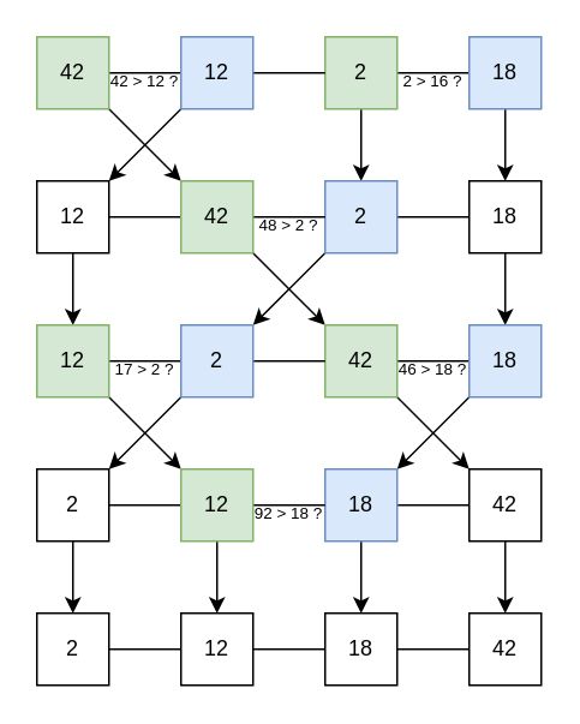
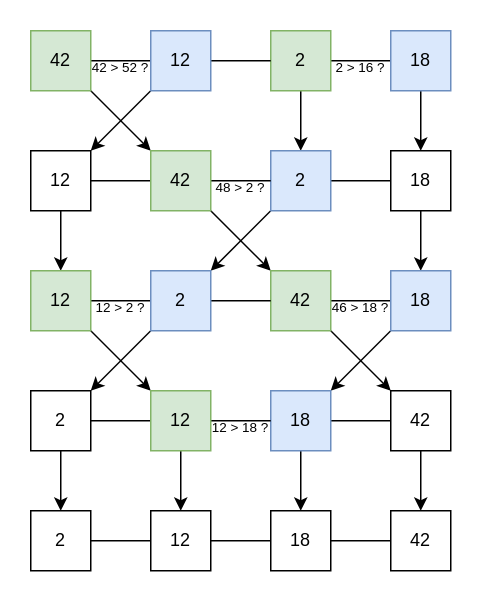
  <mxCell id="0" />
  <mxCell id="1" parent="0" />
  <mxCell id="2" style="edgeStyle=orthogonalEdgeStyle;rounded=0;orthogonalLoop=1;jettySize=auto;html=1;exitX=1;exitY=0.5;exitDx=0;exitDy=0;entryX=0;entryY=0.5;entryDx=0;entryDy=0;endArrow=none;endFill=0;" edge="1" parent="1" source="4" target="10"><mxGeometry relative="1" as="geometry" /></mxCell>
  <mxCell id="3" style="rounded=0;orthogonalLoop=1;jettySize=auto;html=1;exitX=1;exitY=1;exitDx=0;exitDy=0;entryX=0;entryY=0;entryDx=0;entryDy=0;endArrow=classic;endFill=1;" edge="1" parent="1" source="4" target="21"><mxGeometry relative="1" as="geometry" /></mxCell>
  <mxCell id="4" value="42" style="rounded=0;whiteSpace=wrap;html=1;fillColor=#d5e8d4;strokeColor=#82b366;" vertex="1" parent="1"><mxGeometry x="20" y="20" width="40" height="40" as="geometry" /></mxCell>
  <mxCell id="5" style="edgeStyle=orthogonalEdgeStyle;rounded=0;orthogonalLoop=1;jettySize=auto;html=1;exitX=1;exitY=0.5;exitDx=0;exitDy=0;entryX=0;entryY=0.5;entryDx=0;entryDy=0;endArrow=none;endFill=0;" edge="1" parent="1" source="7" target="12"><mxGeometry relative="1" as="geometry" /></mxCell>
  <mxCell id="6" style="edgeStyle=none;rounded=0;orthogonalLoop=1;jettySize=auto;html=1;exitX=0.5;exitY=1;exitDx=0;exitDy=0;entryX=0.5;entryY=0;entryDx=0;entryDy=0;endArrow=classic;endFill=1;" edge="1" parent="1" source="7" target="18"><mxGeometry relative="1" as="geometry" /></mxCell>
  <mxCell id="7" value="2" style="rounded=0;whiteSpace=wrap;html=1;fillColor=#d5e8d4;strokeColor=#82b366;" vertex="1" parent="1"><mxGeometry x="180" y="20" width="40" height="40" as="geometry" /></mxCell>
  <mxCell id="8" style="edgeStyle=orthogonalEdgeStyle;rounded=0;orthogonalLoop=1;jettySize=auto;html=1;exitX=1;exitY=0.5;exitDx=0;exitDy=0;entryX=0;entryY=0.5;entryDx=0;entryDy=0;endArrow=none;endFill=0;" edge="1" parent="1" source="10" target="7"><mxGeometry relative="1" as="geometry" /></mxCell>
  <mxCell id="9" style="edgeStyle=none;rounded=0;orthogonalLoop=1;jettySize=auto;html=1;exitX=0;exitY=1;exitDx=0;exitDy=0;entryX=1;entryY=0;entryDx=0;entryDy=0;endArrow=classic;endFill=1;" edge="1" parent="1" source="10" target="15"><mxGeometry relative="1" as="geometry" /></mxCell>
  <mxCell id="10" value="12" style="rounded=0;whiteSpace=wrap;html=1;fillColor=#dae8fc;strokeColor=#6c8ebf;" vertex="1" parent="1"><mxGeometry x="100" y="20" width="40" height="40" as="geometry" /></mxCell>
  <mxCell id="11" style="edgeStyle=none;rounded=0;orthogonalLoop=1;jettySize=auto;html=1;exitX=0.5;exitY=1;exitDx=0;exitDy=0;entryX=0.5;entryY=0;entryDx=0;entryDy=0;endArrow=classic;endFill=1;" edge="1" parent="1" source="12" target="23"><mxGeometry relative="1" as="geometry" /></mxCell>
  <mxCell id="12" value="18" style="rounded=0;whiteSpace=wrap;html=1;fillColor=#dae8fc;strokeColor=#6c8ebf;" vertex="1" parent="1"><mxGeometry x="260" y="20" width="40" height="40" as="geometry" /></mxCell>
  <mxCell id="13" style="edgeStyle=orthogonalEdgeStyle;rounded=0;orthogonalLoop=1;jettySize=auto;html=1;exitX=1;exitY=0.5;exitDx=0;exitDy=0;entryX=0;entryY=0.5;entryDx=0;entryDy=0;endArrow=none;endFill=0;" edge="1" parent="1" source="15" target="21"><mxGeometry relative="1" as="geometry" /></mxCell>
  <mxCell id="14" style="edgeStyle=none;rounded=0;orthogonalLoop=1;jettySize=auto;html=1;exitX=0.5;exitY=1;exitDx=0;exitDy=0;entryX=0.5;entryY=0;entryDx=0;entryDy=0;endArrow=classic;endFill=1;fontSize=9;" edge="1" parent="1" source="15" target="26"><mxGeometry relative="1" as="geometry" /></mxCell>
  <mxCell id="15" value="12" style="rounded=0;whiteSpace=wrap;html=1;" vertex="1" parent="1"><mxGeometry x="20" y="100" width="40" height="40" as="geometry" /></mxCell>
  <mxCell id="16" style="edgeStyle=orthogonalEdgeStyle;rounded=0;orthogonalLoop=1;jettySize=auto;html=1;exitX=1;exitY=0.5;exitDx=0;exitDy=0;entryX=0;entryY=0.5;entryDx=0;entryDy=0;endArrow=none;endFill=0;" edge="1" parent="1" source="18" target="23"><mxGeometry relative="1" as="geometry" /></mxCell>
  <mxCell id="17" style="edgeStyle=none;rounded=0;orthogonalLoop=1;jettySize=auto;html=1;exitX=0;exitY=1;exitDx=0;exitDy=0;entryX=1;entryY=0;entryDx=0;entryDy=0;endArrow=classic;endFill=1;fontSize=9;" edge="1" parent="1" source="18" target="32"><mxGeometry relative="1" as="geometry" /></mxCell>
  <mxCell id="18" value="2" style="rounded=0;whiteSpace=wrap;html=1;fillColor=#dae8fc;strokeColor=#6c8ebf;" vertex="1" parent="1"><mxGeometry x="180" y="100" width="40" height="40" as="geometry" /></mxCell>
  <mxCell id="19" style="edgeStyle=orthogonalEdgeStyle;rounded=0;orthogonalLoop=1;jettySize=auto;html=1;exitX=1;exitY=0.5;exitDx=0;exitDy=0;entryX=0;entryY=0.5;entryDx=0;entryDy=0;endArrow=none;endFill=0;" edge="1" parent="1" source="21" target="18"><mxGeometry relative="1" as="geometry" /></mxCell>
  <mxCell id="20" style="edgeStyle=none;rounded=0;orthogonalLoop=1;jettySize=auto;html=1;exitX=1;exitY=1;exitDx=0;exitDy=0;entryX=0;entryY=0;entryDx=0;entryDy=0;endArrow=classic;endFill=1;fontSize=9;" edge="1" parent="1" source="21" target="29"><mxGeometry relative="1" as="geometry" /></mxCell>
  <mxCell id="21" value="42" style="rounded=0;whiteSpace=wrap;html=1;fillColor=#d5e8d4;strokeColor=#82b366;" vertex="1" parent="1"><mxGeometry x="100" y="100" width="40" height="40" as="geometry" /></mxCell>
  <mxCell id="22" style="edgeStyle=none;rounded=0;orthogonalLoop=1;jettySize=auto;html=1;exitX=0.5;exitY=1;exitDx=0;exitDy=0;entryX=0.5;entryY=0;entryDx=0;entryDy=0;endArrow=classic;endFill=1;fontSize=9;" edge="1" parent="1" source="23" target="34"><mxGeometry relative="1" as="geometry" /></mxCell>
  <mxCell id="23" value="18" style="rounded=0;whiteSpace=wrap;html=1;" vertex="1" parent="1"><mxGeometry x="260" y="100" width="40" height="40" as="geometry" /></mxCell>
  <mxCell id="24" style="edgeStyle=orthogonalEdgeStyle;rounded=0;orthogonalLoop=1;jettySize=auto;html=1;exitX=1;exitY=0.5;exitDx=0;exitDy=0;entryX=0;entryY=0.5;entryDx=0;entryDy=0;endArrow=none;endFill=0;" edge="1" parent="1" source="26" target="32"><mxGeometry relative="1" as="geometry" /></mxCell>
  <mxCell id="25" style="edgeStyle=none;rounded=0;orthogonalLoop=1;jettySize=auto;html=1;exitX=1;exitY=1;exitDx=0;exitDy=0;entryX=0;entryY=0;entryDx=0;entryDy=0;endArrow=classic;endFill=1;fontSize=9;" edge="1" parent="1" source="26" target="43"><mxGeometry relative="1" as="geometry" /></mxCell>
  <mxCell id="26" value="12" style="rounded=0;whiteSpace=wrap;html=1;fillColor=#d5e8d4;strokeColor=#82b366;" vertex="1" parent="1"><mxGeometry x="20" y="180" width="40" height="40" as="geometry" /></mxCell>
  <mxCell id="27" style="edgeStyle=orthogonalEdgeStyle;rounded=0;orthogonalLoop=1;jettySize=auto;html=1;exitX=1;exitY=0.5;exitDx=0;exitDy=0;entryX=0;entryY=0.5;entryDx=0;entryDy=0;endArrow=none;endFill=0;" edge="1" parent="1" source="29" target="34"><mxGeometry relative="1" as="geometry" /></mxCell>
  <mxCell id="28" style="edgeStyle=none;rounded=0;orthogonalLoop=1;jettySize=auto;html=1;exitX=1;exitY=1;exitDx=0;exitDy=0;entryX=0;entryY=0;entryDx=0;entryDy=0;endArrow=classic;endFill=1;fontSize=9;" edge="1" parent="1" source="29" target="45"><mxGeometry relative="1" as="geometry" /></mxCell>
  <mxCell id="29" value="42" style="rounded=0;whiteSpace=wrap;html=1;fillColor=#d5e8d4;strokeColor=#82b366;" vertex="1" parent="1"><mxGeometry x="180" y="180" width="40" height="40" as="geometry" /></mxCell>
  <mxCell id="30" style="edgeStyle=orthogonalEdgeStyle;rounded=0;orthogonalLoop=1;jettySize=auto;html=1;exitX=1;exitY=0.5;exitDx=0;exitDy=0;entryX=0;entryY=0.5;entryDx=0;entryDy=0;endArrow=none;endFill=0;" edge="1" parent="1" source="32" target="29"><mxGeometry relative="1" as="geometry" /></mxCell>
  <mxCell id="31" style="edgeStyle=none;rounded=0;orthogonalLoop=1;jettySize=auto;html=1;exitX=0;exitY=1;exitDx=0;exitDy=0;entryX=1;entryY=0;entryDx=0;entryDy=0;endArrow=classic;endFill=1;fontSize=9;" edge="1" parent="1" source="32" target="37"><mxGeometry relative="1" as="geometry" /></mxCell>
  <mxCell id="32" value="2" style="rounded=0;whiteSpace=wrap;html=1;fillColor=#dae8fc;strokeColor=#6c8ebf;" vertex="1" parent="1"><mxGeometry x="100" y="180" width="40" height="40" as="geometry" /></mxCell>
  <mxCell id="33" style="edgeStyle=none;rounded=0;orthogonalLoop=1;jettySize=auto;html=1;exitX=0;exitY=1;exitDx=0;exitDy=0;entryX=1;entryY=0;entryDx=0;entryDy=0;endArrow=classic;endFill=1;fontSize=9;" edge="1" parent="1" source="34" target="40"><mxGeometry relative="1" as="geometry" /></mxCell>
  <mxCell id="34" value="18" style="rounded=0;whiteSpace=wrap;html=1;fillColor=#dae8fc;strokeColor=#6c8ebf;" vertex="1" parent="1"><mxGeometry x="260" y="180" width="40" height="40" as="geometry" /></mxCell>
  <mxCell id="35" style="edgeStyle=orthogonalEdgeStyle;rounded=0;orthogonalLoop=1;jettySize=auto;html=1;exitX=1;exitY=0.5;exitDx=0;exitDy=0;entryX=0;entryY=0.5;entryDx=0;entryDy=0;endArrow=none;endFill=0;" edge="1" parent="1" source="37" target="43"><mxGeometry relative="1" as="geometry" /></mxCell>
  <mxCell id="36" style="edgeStyle=none;rounded=0;orthogonalLoop=1;jettySize=auto;html=1;exitX=0.5;exitY=1;exitDx=0;exitDy=0;entryX=0.5;entryY=0;entryDx=0;entryDy=0;endArrow=classic;endFill=1;fontSize=9;" edge="1" parent="1" source="37" target="52"><mxGeometry relative="1" as="geometry" /></mxCell>
  <mxCell id="37" value="2" style="rounded=0;whiteSpace=wrap;html=1;" vertex="1" parent="1"><mxGeometry x="20" y="260" width="40" height="40" as="geometry" /></mxCell>
  <mxCell id="38" style="edgeStyle=orthogonalEdgeStyle;rounded=0;orthogonalLoop=1;jettySize=auto;html=1;exitX=1;exitY=0.5;exitDx=0;exitDy=0;entryX=0;entryY=0.5;entryDx=0;entryDy=0;endArrow=none;endFill=0;" edge="1" parent="1" source="40" target="45"><mxGeometry relative="1" as="geometry" /></mxCell>
  <mxCell id="39" style="edgeStyle=none;rounded=0;orthogonalLoop=1;jettySize=auto;html=1;exitX=0.5;exitY=1;exitDx=0;exitDy=0;entryX=0.5;entryY=0;entryDx=0;entryDy=0;endArrow=classic;endFill=1;fontSize=9;" edge="1" parent="1" source="40" target="54"><mxGeometry relative="1" as="geometry" /></mxCell>
  <mxCell id="40" value="18" style="rounded=0;whiteSpace=wrap;html=1;fillColor=#dae8fc;strokeColor=#6c8ebf;" vertex="1" parent="1"><mxGeometry x="180" y="260" width="40" height="40" as="geometry" /></mxCell>
  <mxCell id="41" style="edgeStyle=orthogonalEdgeStyle;rounded=0;orthogonalLoop=1;jettySize=auto;html=1;exitX=1;exitY=0.5;exitDx=0;exitDy=0;entryX=0;entryY=0.5;entryDx=0;entryDy=0;endArrow=none;endFill=0;" edge="1" parent="1" source="43" target="40"><mxGeometry relative="1" as="geometry" /></mxCell>
  <mxCell id="42" style="edgeStyle=none;rounded=0;orthogonalLoop=1;jettySize=auto;html=1;exitX=0.5;exitY=1;exitDx=0;exitDy=0;entryX=0.5;entryY=0;entryDx=0;entryDy=0;endArrow=classic;endFill=1;fontSize=9;" edge="1" parent="1" source="43" target="56"><mxGeometry relative="1" as="geometry" /></mxCell>
  <mxCell id="43" value="12" style="rounded=0;whiteSpace=wrap;html=1;fillColor=#d5e8d4;strokeColor=#82b366;" vertex="1" parent="1"><mxGeometry x="100" y="260" width="40" height="40" as="geometry" /></mxCell>
  <mxCell id="44" style="edgeStyle=none;rounded=0;orthogonalLoop=1;jettySize=auto;html=1;exitX=0.5;exitY=1;exitDx=0;exitDy=0;entryX=0.5;entryY=0;entryDx=0;entryDy=0;endArrow=classic;endFill=1;fontSize=9;" edge="1" parent="1" source="45" target="57"><mxGeometry relative="1" as="geometry" /></mxCell>
  <mxCell id="45" value="42" style="rounded=0;whiteSpace=wrap;html=1;" vertex="1" parent="1"><mxGeometry x="260" y="260" width="40" height="40" as="geometry" /></mxCell>
- <mxCell id="46" value="42 &amp;gt; 12 ?" style="text;html=1;strokeColor=none;fillColor=none;align=center;verticalAlign=middle;whiteSpace=wrap;rounded=0;fontSize=9;" vertex="1" parent="1"><mxGeometry x="60" y="40" width="40" height="10" as="geometry" /></mxCell>
+ <mxCell id="46" value="42 &amp;gt; 52 ?" style="text;html=1;strokeColor=none;fillColor=none;align=center;verticalAlign=middle;whiteSpace=wrap;rounded=0;fontSize=9;" vertex="1" parent="1"><mxGeometry x="60" y="40" width="40" height="10" as="geometry" /></mxCell>
  <mxCell id="47" value="2 &amp;gt; 16 ?" style="text;html=1;strokeColor=none;fillColor=none;align=center;verticalAlign=middle;whiteSpace=wrap;rounded=0;fontSize=9;" vertex="1" parent="1"><mxGeometry x="220" y="40" width="40" height="10" as="geometry" /></mxCell>
  <mxCell id="48" value="48 &amp;gt; 2 ?" style="text;html=1;strokeColor=none;fillColor=none;align=center;verticalAlign=middle;whiteSpace=wrap;rounded=0;fontSize=9;" vertex="1" parent="1"><mxGeometry x="140" y="120" width="40" height="10" as="geometry" /></mxCell>
- <mxCell id="49" value="17 &amp;gt; 2 ?" style="text;html=1;strokeColor=none;fillColor=none;align=center;verticalAlign=middle;whiteSpace=wrap;rounded=0;fontSize=9;" vertex="1" parent="1"><mxGeometry x="60" y="200" width="40" height="10" as="geometry" /></mxCell>
+ <mxCell id="49" value="12 &amp;gt; 2 ?" style="text;html=1;strokeColor=none;fillColor=none;align=center;verticalAlign=middle;whiteSpace=wrap;rounded=0;fontSize=9;" vertex="1" parent="1"><mxGeometry x="60" y="200" width="40" height="10" as="geometry" /></mxCell>
  <mxCell id="50" value="46 &amp;gt; 18 ?" style="text;html=1;strokeColor=none;fillColor=none;align=center;verticalAlign=middle;whiteSpace=wrap;rounded=0;fontSize=9;" vertex="1" parent="1"><mxGeometry x="220" y="200" width="40" height="10" as="geometry" /></mxCell>
  <mxCell id="51" style="edgeStyle=orthogonalEdgeStyle;rounded=0;orthogonalLoop=1;jettySize=auto;html=1;exitX=1;exitY=0.5;exitDx=0;exitDy=0;entryX=0;entryY=0.5;entryDx=0;entryDy=0;endArrow=none;endFill=0;" edge="1" parent="1" source="52" target="56"><mxGeometry relative="1" as="geometry" /></mxCell>
  <mxCell id="52" value="2" style="rounded=0;whiteSpace=wrap;html=1;" vertex="1" parent="1"><mxGeometry x="20" y="340" width="40" height="40" as="geometry" /></mxCell>
  <mxCell id="53" style="edgeStyle=orthogonalEdgeStyle;rounded=0;orthogonalLoop=1;jettySize=auto;html=1;exitX=1;exitY=0.5;exitDx=0;exitDy=0;entryX=0;entryY=0.5;entryDx=0;entryDy=0;endArrow=none;endFill=0;" edge="1" parent="1" source="54" target="57"><mxGeometry relative="1" as="geometry" /></mxCell>
  <mxCell id="54" value="18" style="rounded=0;whiteSpace=wrap;html=1;" vertex="1" parent="1"><mxGeometry x="180" y="340" width="40" height="40" as="geometry" /></mxCell>
  <mxCell id="55" style="edgeStyle=orthogonalEdgeStyle;rounded=0;orthogonalLoop=1;jettySize=auto;html=1;exitX=1;exitY=0.5;exitDx=0;exitDy=0;entryX=0;entryY=0.5;entryDx=0;entryDy=0;endArrow=none;endFill=0;" edge="1" parent="1" source="56" target="54"><mxGeometry relative="1" as="geometry" /></mxCell>
  <mxCell id="56" value="12" style="rounded=0;whiteSpace=wrap;html=1;" vertex="1" parent="1"><mxGeometry x="100" y="340" width="40" height="40" as="geometry" /></mxCell>
  <mxCell id="57" value="42" style="rounded=0;whiteSpace=wrap;html=1;" vertex="1" parent="1"><mxGeometry x="260" y="340" width="40" height="40" as="geometry" /></mxCell>
- <mxCell id="58" value="92 &amp;gt; 18 ?" style="text;html=1;strokeColor=none;fillColor=none;align=center;verticalAlign=middle;whiteSpace=wrap;rounded=0;fontSize=9;" vertex="1" parent="1"><mxGeometry x="140" y="280" width="40" height="10" as="geometry" /></mxCell>
+ <mxCell id="58" value="12 &amp;gt; 18 ?" style="text;html=1;strokeColor=none;fillColor=none;align=center;verticalAlign=middle;whiteSpace=wrap;rounded=0;fontSize=9;" vertex="1" parent="1"><mxGeometry x="140" y="280" width="40" height="10" as="geometry" /></mxCell>
